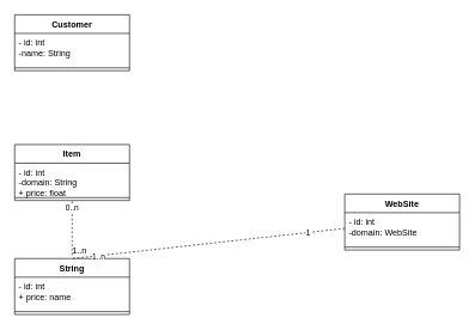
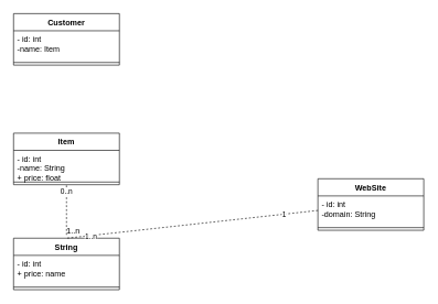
  <mxCell id="0" style=";html=1;" />
  <mxCell id="1" style=";html=1;" parent="0" />
  <mxCell id="2" value="Customer" style="swimlane;fontStyle=1;align=center;verticalAlign=top;childLayout=stackLayout;horizontal=1;startSize=26;horizontalStack=0;resizeParent=1;resizeParentMax=0;resizeLast=0;collapsible=1;marginBottom=0;" vertex="1" parent="1"><mxGeometry x="20" y="20" width="160" height="78" as="geometry" /></mxCell>
- <mxCell id="3" value="- id: int&#10;-name: String&#10;" style="text;strokeColor=none;fillColor=none;align=left;verticalAlign=top;spacingLeft=4;spacingRight=4;overflow=hidden;rotatable=0;points=[[0,0.5],[1,0.5]];portConstraint=eastwest;" vertex="1" parent="2"><mxGeometry y="26" width="160" height="44" as="geometry" /></mxCell>
+ <mxCell id="3" value="- id: int&#10;-name: Item&#10;" style="text;strokeColor=none;fillColor=none;align=left;verticalAlign=top;spacingLeft=4;spacingRight=4;overflow=hidden;rotatable=0;points=[[0,0.5],[1,0.5]];portConstraint=eastwest;" vertex="1" parent="2"><mxGeometry y="26" width="160" height="44" as="geometry" /></mxCell>
  <mxCell id="4" value="" style="line;strokeWidth=1;fillColor=none;align=left;verticalAlign=middle;spacingTop=-1;spacingLeft=3;spacingRight=3;rotatable=0;labelPosition=right;points=[];portConstraint=eastwest;" vertex="1" parent="2"><mxGeometry y="70" width="160" height="8" as="geometry" /></mxCell>
  <mxCell id="5" value="Item" style="swimlane;fontStyle=1;align=center;verticalAlign=top;childLayout=stackLayout;horizontal=1;startSize=26;horizontalStack=0;resizeParent=1;resizeParentMax=0;resizeLast=0;collapsible=1;marginBottom=0;" vertex="1" parent="1"><mxGeometry x="20" y="201" width="160" height="78" as="geometry" /></mxCell>
- <mxCell id="6" value="- id: int&#10;-domain: String&#10;+ price: float&#10;" style="text;strokeColor=none;fillColor=none;align=left;verticalAlign=top;spacingLeft=4;spacingRight=4;overflow=hidden;rotatable=0;points=[[0,0.5],[1,0.5]];portConstraint=eastwest;" vertex="1" parent="5"><mxGeometry y="26" width="160" height="44" as="geometry" /></mxCell>
+ <mxCell id="6" value="- id: int&#10;-name: String&#10;+ price: float&#10;" style="text;strokeColor=none;fillColor=none;align=left;verticalAlign=top;spacingLeft=4;spacingRight=4;overflow=hidden;rotatable=0;points=[[0,0.5],[1,0.5]];portConstraint=eastwest;" vertex="1" parent="5"><mxGeometry y="26" width="160" height="44" as="geometry" /></mxCell>
  <mxCell id="7" value="" style="line;strokeWidth=1;fillColor=none;align=left;verticalAlign=middle;spacingTop=-1;spacingLeft=3;spacingRight=3;rotatable=0;labelPosition=right;points=[];portConstraint=eastwest;" vertex="1" parent="5"><mxGeometry y="70" width="160" height="8" as="geometry" /></mxCell>
  <mxCell id="8" value="String" style="swimlane;fontStyle=1;align=center;verticalAlign=top;childLayout=stackLayout;horizontal=1;startSize=26;horizontalStack=0;resizeParent=1;resizeParentMax=0;resizeLast=0;collapsible=1;marginBottom=0;" vertex="1" parent="1"><mxGeometry x="20" y="360" width="160" height="78" as="geometry" /></mxCell>
  <mxCell id="9" value="- id: int&#10;+ price: name&#10;" style="text;strokeColor=none;fillColor=none;align=left;verticalAlign=top;spacingLeft=4;spacingRight=4;overflow=hidden;rotatable=0;points=[[0,0.5],[1,0.5]];portConstraint=eastwest;" vertex="1" parent="8"><mxGeometry y="26" width="160" height="44" as="geometry" /></mxCell>
  <mxCell id="10" value="" style="line;strokeWidth=1;fillColor=none;align=left;verticalAlign=middle;spacingTop=-1;spacingLeft=3;spacingRight=3;rotatable=0;labelPosition=right;points=[];portConstraint=eastwest;" vertex="1" parent="8"><mxGeometry y="70" width="160" height="8" as="geometry" /></mxCell>
  <mxCell id="11" value="" style="endArrow=none;dashed=1;html=1;" edge="1" parent="1"><mxGeometry width="50" height="50" relative="1" as="geometry"><mxPoint x="100" y="355" as="sourcePoint" /><mxPoint x="100" y="279" as="targetPoint" /></mxGeometry></mxCell>
  <mxCell id="12" value="0..n" style="edgeLabel;html=1;align=center;verticalAlign=middle;resizable=0;points=[];" vertex="1" connectable="0" parent="11"><mxGeometry x="0.737" y="1" relative="1" as="geometry"><mxPoint as="offset" /></mxGeometry></mxCell>
  <mxCell id="13" value="1..n" style="text;html=1;align=center;verticalAlign=middle;resizable=0;points=[];autosize=1;" vertex="1" parent="1"><mxGeometry x="90" y="340" width="40" height="20" as="geometry" /></mxCell>
  <mxCell id="14" value="WebSite" style="swimlane;fontStyle=1;align=center;verticalAlign=top;childLayout=stackLayout;horizontal=1;startSize=26;horizontalStack=0;resizeParent=1;resizeParentMax=0;resizeLast=0;collapsible=1;marginBottom=0;" vertex="1" parent="1"><mxGeometry x="480" y="270" width="160" height="78" as="geometry" /></mxCell>
- <mxCell id="15" value="- id: int&#10;-domain: WebSite&#10;" style="text;strokeColor=none;fillColor=none;align=left;verticalAlign=top;spacingLeft=4;spacingRight=4;overflow=hidden;rotatable=0;points=[[0,0.5],[1,0.5]];portConstraint=eastwest;" vertex="1" parent="14"><mxGeometry y="26" width="160" height="44" as="geometry" /></mxCell>
+ <mxCell id="15" value="- id: int&#10;-domain: String&#10;" style="text;strokeColor=none;fillColor=none;align=left;verticalAlign=top;spacingLeft=4;spacingRight=4;overflow=hidden;rotatable=0;points=[[0,0.5],[1,0.5]];portConstraint=eastwest;" vertex="1" parent="14"><mxGeometry y="26" width="160" height="44" as="geometry" /></mxCell>
  <mxCell id="16" value="" style="line;strokeWidth=1;fillColor=none;align=left;verticalAlign=middle;spacingTop=-1;spacingLeft=3;spacingRight=3;rotatable=0;labelPosition=right;points=[];portConstraint=eastwest;" vertex="1" parent="14"><mxGeometry y="70" width="160" height="8" as="geometry" /></mxCell>
  <mxCell id="17" value="" style="endArrow=none;dashed=1;html=1;entryX=1;entryY=0.5;entryDx=0;entryDy=0;exitX=0;exitY=0.5;exitDx=0;exitDy=0;" edge="1" parent="1" source="15"><mxGeometry width="50" height="50" relative="1" as="geometry"><mxPoint x="400" y="429" as="sourcePoint" /><mxPoint x="100" y="360" as="targetPoint" /></mxGeometry></mxCell>
  <mxCell id="18" value="1" style="edgeLabel;html=1;align=center;verticalAlign=middle;resizable=0;points=[];" vertex="1" connectable="0" parent="17"><mxGeometry x="-0.727" relative="1" as="geometry"><mxPoint as="offset" /></mxGeometry></mxCell>
  <mxCell id="19" value="1..n" style="edgeLabel;html=1;align=center;verticalAlign=middle;resizable=0;points=[];" vertex="1" connectable="0" parent="17"><mxGeometry x="0.812" y="1" relative="1" as="geometry"><mxPoint as="offset" /></mxGeometry></mxCell>
